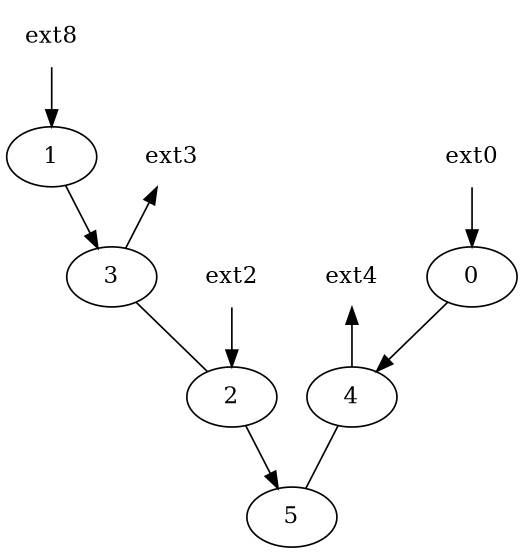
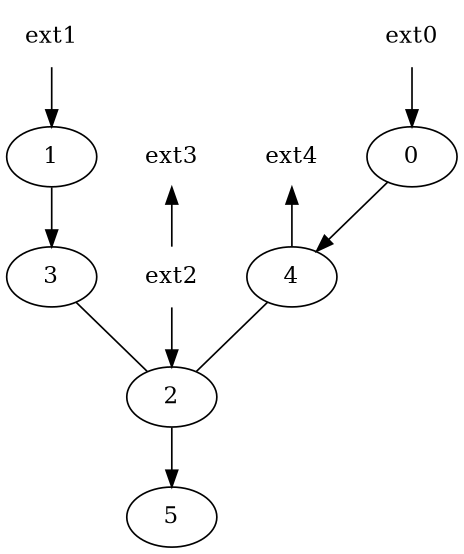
  digraph {
    node [node_type=i]
    edge [cut_flow=uncut dir=forward edge_id=2 pdg=1]
    0
    4
    1
    3
    5
    2
    ext0 [flow=source shape=none node_type=""]
-   ext1 [flow=source shape=none label=ext8 node_type=""]
+   ext1 [flow=source shape=none node_type=""]
    ext2 [flow=source shape=none node_type=""]
    ext3 [flow=sink shape=none node_type=""]
    ext4 [flow=sink shape=none node_type=""]
    0 -> 4 [edge_id=9]
-   4 -> 5 [dir=none edge_id=8 pdg=22]
+   4 -> 2 [dir=none edge_id=8 pdg=22]
    1 -> 3 [edge_id=6]
    3 -> 2 [dir=none edge_id=7 pdg=22]
    2 -> 5 [edge_id=10 pdg=11]
    ext0 -> 0 [cut_flow=reversed]
    ext1 -> 1 [cut_flow=reversed edge_id=1]
    ext2 -> 2 [cut_flow=reversed edge_id=0 pdg=11]
-   ext3 -> 3 [cut_flow=aligned dir=back]
+   ext3 -> ext2 [cut_flow=aligned dir=back]
    ext4 -> 4 [cut_flow=aligned dir=back edge_id=1]
  }
